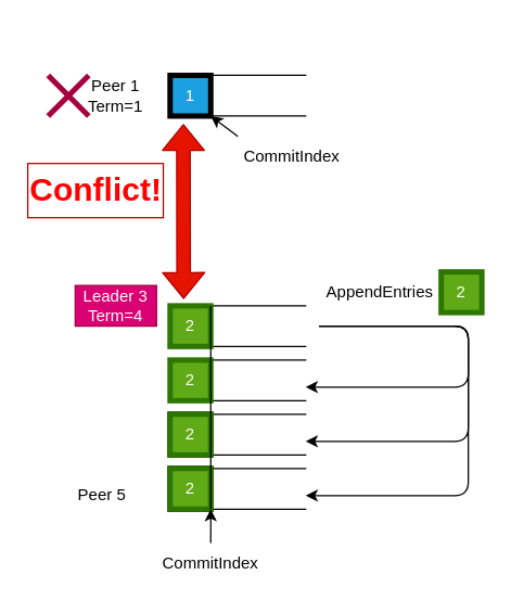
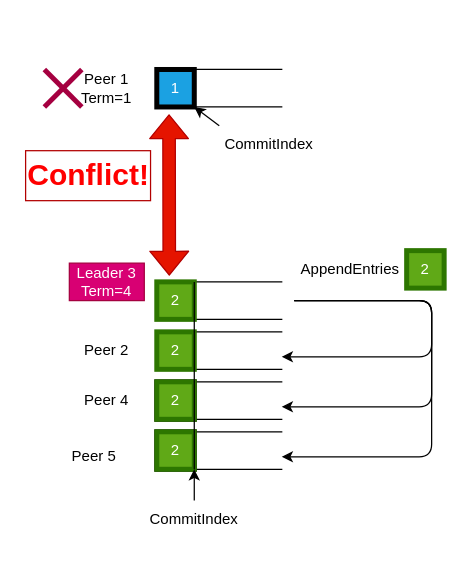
  <mxCell id="0" />
  <mxCell id="1" parent="0" />
  <mxCell id="2" value="" style="shape=partialRectangle;whiteSpace=wrap;html=1;bottom=1;right=1;left=1;top=0;fillColor=none;routingCenterX=-0.5;rotation=90;" vertex="1" parent="1"><mxGeometry x="160" y="20" width="30" height="100" as="geometry" /></mxCell>
  <mxCell id="3" value="" style="shape=partialRectangle;whiteSpace=wrap;html=1;bottom=1;right=1;left=1;top=0;fillColor=none;routingCenterX=-0.5;rotation=90;" vertex="1" parent="1"><mxGeometry x="160" y="230" width="30" height="100" as="geometry" /></mxCell>
  <mxCell id="4" value="" style="shape=partialRectangle;whiteSpace=wrap;html=1;bottom=1;right=1;left=1;top=0;fillColor=none;routingCenterX=-0.5;rotation=90;" vertex="1" parent="1"><mxGeometry x="160" y="190" width="30" height="100" as="geometry" /></mxCell>
  <mxCell id="5" value="" style="shape=partialRectangle;whiteSpace=wrap;html=1;bottom=1;right=1;left=1;top=0;fillColor=none;routingCenterX=-0.5;rotation=90;" vertex="1" parent="1"><mxGeometry x="160" y="270" width="30" height="100" as="geometry" /></mxCell>
  <mxCell id="6" value="" style="shape=partialRectangle;whiteSpace=wrap;html=1;bottom=1;right=1;left=1;top=0;fillColor=none;routingCenterX=-0.5;rotation=90;" vertex="1" parent="1"><mxGeometry x="160" y="310" width="30" height="100" as="geometry" /></mxCell>
  <mxCell id="7" value="Peer 1&lt;br&gt;Term=1" style="text;html=1;align=center;verticalAlign=middle;whiteSpace=wrap;rounded=0;" vertex="1" parent="1"><mxGeometry x="55" y="55" width="60" height="30" as="geometry" /></mxCell>
+ <mxCell id="8" value="Peer 2" style="text;html=1;strokeColor=none;fillColor=none;align=center;verticalAlign=middle;whiteSpace=wrap;rounded=0;" vertex="1" parent="1"><mxGeometry x="55" y="265" width="60" height="30" as="geometry" /></mxCell>
  <mxCell id="9" value="Leader 3&lt;br&gt;Term=4" style="text;html=1;align=center;verticalAlign=middle;whiteSpace=wrap;rounded=0;fillColor=#d80073;fontColor=#ffffff;strokeColor=#A50040;" vertex="1" parent="1"><mxGeometry x="55" y="210" width="60" height="30" as="geometry" /></mxCell>
+ <mxCell id="10" value="Peer 4" style="text;html=1;align=center;verticalAlign=middle;whiteSpace=wrap;rounded=0;" vertex="1" parent="1"><mxGeometry x="55" y="305" width="60" height="30" as="geometry" /></mxCell>
  <mxCell id="11" value="Peer 5" style="text;html=1;strokeColor=none;fillColor=none;align=center;verticalAlign=middle;whiteSpace=wrap;rounded=0;" vertex="1" parent="1"><mxGeometry x="45" y="350" width="60" height="30" as="geometry" /></mxCell>
  <mxCell id="12" value="1" style="rounded=0;whiteSpace=wrap;html=1;fillColor=#1ba1e2;fontColor=#ffffff;strokeColor=#000000;strokeWidth=4;" vertex="1" parent="1"><mxGeometry x="125" y="55" width="30" height="30" as="geometry" /></mxCell>
  <mxCell id="13" value="1" style="rounded=0;whiteSpace=wrap;html=1;fillColor=#1ba1e2;fontColor=#ffffff;strokeColor=#000000;strokeWidth=4;" vertex="1" parent="1"><mxGeometry x="125" y="345" width="30" height="30" as="geometry" /></mxCell>
  <mxCell id="14" value="" style="group" vertex="1" connectable="0" parent="1"><mxGeometry x="35" y="55" width="30" height="30" as="geometry" /></mxCell>
  <mxCell id="15" value="" style="endArrow=none;html=1;strokeWidth=4;fillColor=#d80073;strokeColor=#A50040;" edge="1" parent="14"><mxGeometry width="50" height="50" relative="1" as="geometry"><mxPoint y="30" as="sourcePoint" /><mxPoint x="30" as="targetPoint" /></mxGeometry></mxCell>
  <mxCell id="16" value="" style="endArrow=none;html=1;strokeWidth=4;fillColor=#d80073;strokeColor=#A50040;" edge="1" parent="14"><mxGeometry width="50" height="50" relative="1" as="geometry"><mxPoint x="30" y="30" as="sourcePoint" /><mxPoint as="targetPoint" /></mxGeometry></mxCell>
  <mxCell id="17" value="2" style="rounded=0;whiteSpace=wrap;html=1;fillColor=#60a917;fontColor=#ffffff;strokeColor=#2D7600;strokeWidth=4;" vertex="1" parent="1"><mxGeometry x="125" y="225" width="30" height="30" as="geometry" /></mxCell>
  <mxCell id="18" value="1" style="rounded=0;whiteSpace=wrap;html=1;fillColor=#1ba1e2;fontColor=#ffffff;strokeColor=#000000;strokeWidth=4;" vertex="1" parent="1"><mxGeometry x="125" y="305" width="30" height="30" as="geometry" /></mxCell>
  <mxCell id="19" value="" style="edgeStyle=elbowEdgeStyle;elbow=horizontal;endArrow=classic;html=1;entryX=0.5;entryY=0;entryDx=0;entryDy=0;" edge="1" parent="1"><mxGeometry width="50" height="50" relative="1" as="geometry"><mxPoint x="235" y="240" as="sourcePoint" /><mxPoint x="225" y="285" as="targetPoint" /><Array as="points"><mxPoint x="345" y="270" /></Array></mxGeometry></mxCell>
  <mxCell id="20" value="" style="edgeStyle=elbowEdgeStyle;elbow=horizontal;endArrow=classic;html=1;entryX=0.5;entryY=0;entryDx=0;entryDy=0;" edge="1" parent="1"><mxGeometry width="50" height="50" relative="1" as="geometry"><mxPoint x="235" y="240" as="sourcePoint" /><mxPoint x="225" y="325" as="targetPoint" /><Array as="points"><mxPoint x="345" y="280" /></Array></mxGeometry></mxCell>
  <mxCell id="21" value="" style="edgeStyle=elbowEdgeStyle;elbow=horizontal;endArrow=classic;html=1;entryX=0.5;entryY=0;entryDx=0;entryDy=0;" edge="1" parent="1"><mxGeometry width="50" height="50" relative="1" as="geometry"><mxPoint x="235" y="240" as="sourcePoint" /><mxPoint x="225" y="365" as="targetPoint" /><Array as="points"><mxPoint x="345" y="300" /></Array></mxGeometry></mxCell>
  <mxCell id="22" value="AppendEntries" style="text;html=1;strokeColor=none;fillColor=none;align=center;verticalAlign=middle;whiteSpace=wrap;rounded=0;" vertex="1" parent="1"><mxGeometry x="215" y="200" width="130" height="30" as="geometry" /></mxCell>
  <mxCell id="23" value="2" style="rounded=0;whiteSpace=wrap;html=1;fillColor=#60a917;fontColor=#ffffff;strokeColor=#2D7600;strokeWidth=4;" vertex="1" parent="1"><mxGeometry x="325" y="200" width="30" height="30" as="geometry" /></mxCell>
  <mxCell id="24" value="2" style="rounded=0;whiteSpace=wrap;html=1;fillColor=#60a917;fontColor=#ffffff;strokeColor=#2D7600;strokeWidth=4;" vertex="1" parent="1"><mxGeometry x="125" y="265" width="30" height="30" as="geometry" /></mxCell>
  <mxCell id="25" value="2" style="rounded=0;whiteSpace=wrap;html=1;fillColor=#60a917;fontColor=#ffffff;strokeColor=#2D7600;strokeWidth=4;" vertex="1" parent="1"><mxGeometry x="125" y="305" width="30" height="30" as="geometry" /></mxCell>
  <mxCell id="26" value="2" style="rounded=0;whiteSpace=wrap;html=1;fillColor=#60a917;fontColor=#ffffff;strokeColor=#2D7600;strokeWidth=4;" vertex="1" parent="1"><mxGeometry x="125" y="345" width="30" height="30" as="geometry" /></mxCell>
  <mxCell id="27" value="CommitIndex" style="text;html=1;strokeColor=none;fillColor=none;align=center;verticalAlign=middle;whiteSpace=wrap;rounded=0;" vertex="1" parent="1"><mxGeometry x="115" y="400" width="80" height="30" as="geometry" /></mxCell>
  <mxCell id="28" value="" style="endArrow=classic;html=1;entryX=1;entryY=1;entryDx=0;entryDy=0;" edge="1" parent="1" source="27" target="26"><mxGeometry width="50" height="50" relative="1" as="geometry"><mxPoint x="130" y="630" as="sourcePoint" /><mxPoint x="150" y="465" as="targetPoint" /></mxGeometry></mxCell>
  <mxCell id="29" value="" style="endArrow=none;html=1;entryX=1;entryY=0;entryDx=0;entryDy=0;exitX=1;exitY=1;exitDx=0;exitDy=0;" edge="1" parent="1" source="26" target="17"><mxGeometry width="50" height="50" relative="1" as="geometry"><mxPoint x="325" y="270" as="sourcePoint" /><mxPoint x="375" y="220" as="targetPoint" /></mxGeometry></mxCell>
  <mxCell id="30" style="edgeStyle=none;html=1;exitX=0;exitY=0;exitDx=0;exitDy=0;entryX=1;entryY=1;entryDx=0;entryDy=0;" edge="1" parent="1" source="31" target="12"><mxGeometry relative="1" as="geometry" /></mxCell>
  <mxCell id="31" value="CommitIndex" style="text;html=1;strokeColor=none;fillColor=none;align=center;verticalAlign=middle;whiteSpace=wrap;rounded=0;" vertex="1" parent="1"><mxGeometry x="175" y="100" width="80" height="30" as="geometry" /></mxCell>
  <mxCell id="32" value="" style="shape=flexArrow;endArrow=classic;startArrow=classic;html=1;entryX=1.193;entryY=0.902;entryDx=0;entryDy=0;entryPerimeter=0;fillColor=#e51400;strokeColor=#B20000;" edge="1" parent="1" target="2"><mxGeometry width="100" height="100" relative="1" as="geometry"><mxPoint x="135" y="220" as="sourcePoint" /><mxPoint x="145" y="100" as="targetPoint" /></mxGeometry></mxCell>
  <mxCell id="33" value="Conflict!" style="text;strokeColor=#B20000;fillColor=none;html=1;fontSize=24;fontStyle=1;verticalAlign=middle;align=center;fontColor=#FF0000;" vertex="1" parent="1"><mxGeometry x="20" y="120" width="100" height="40" as="geometry" /></mxCell>
